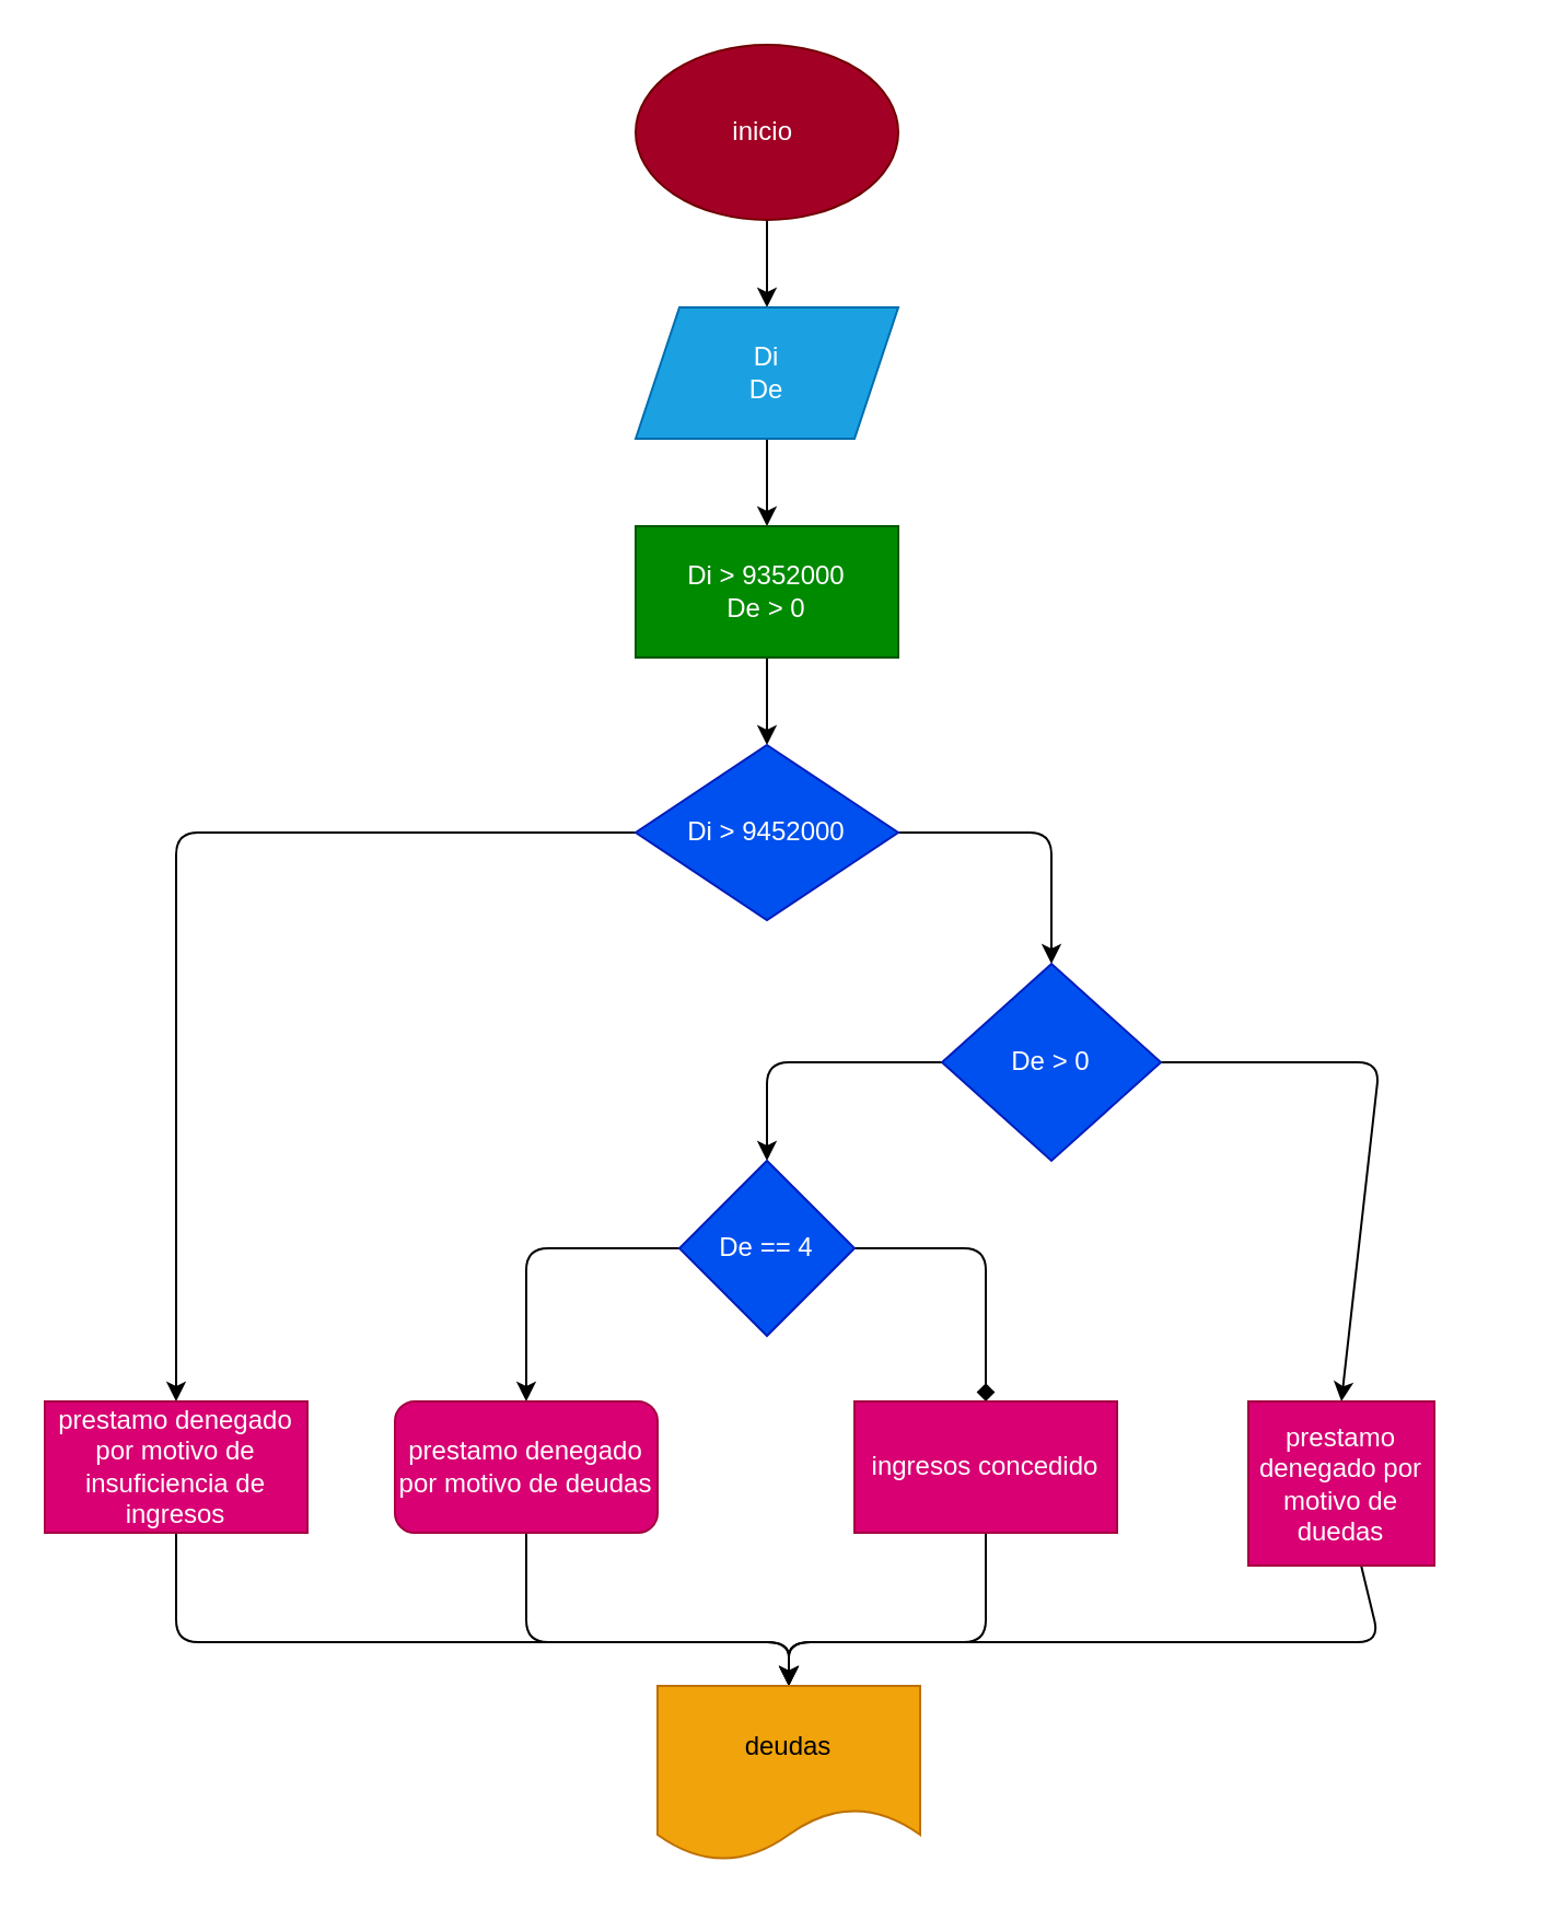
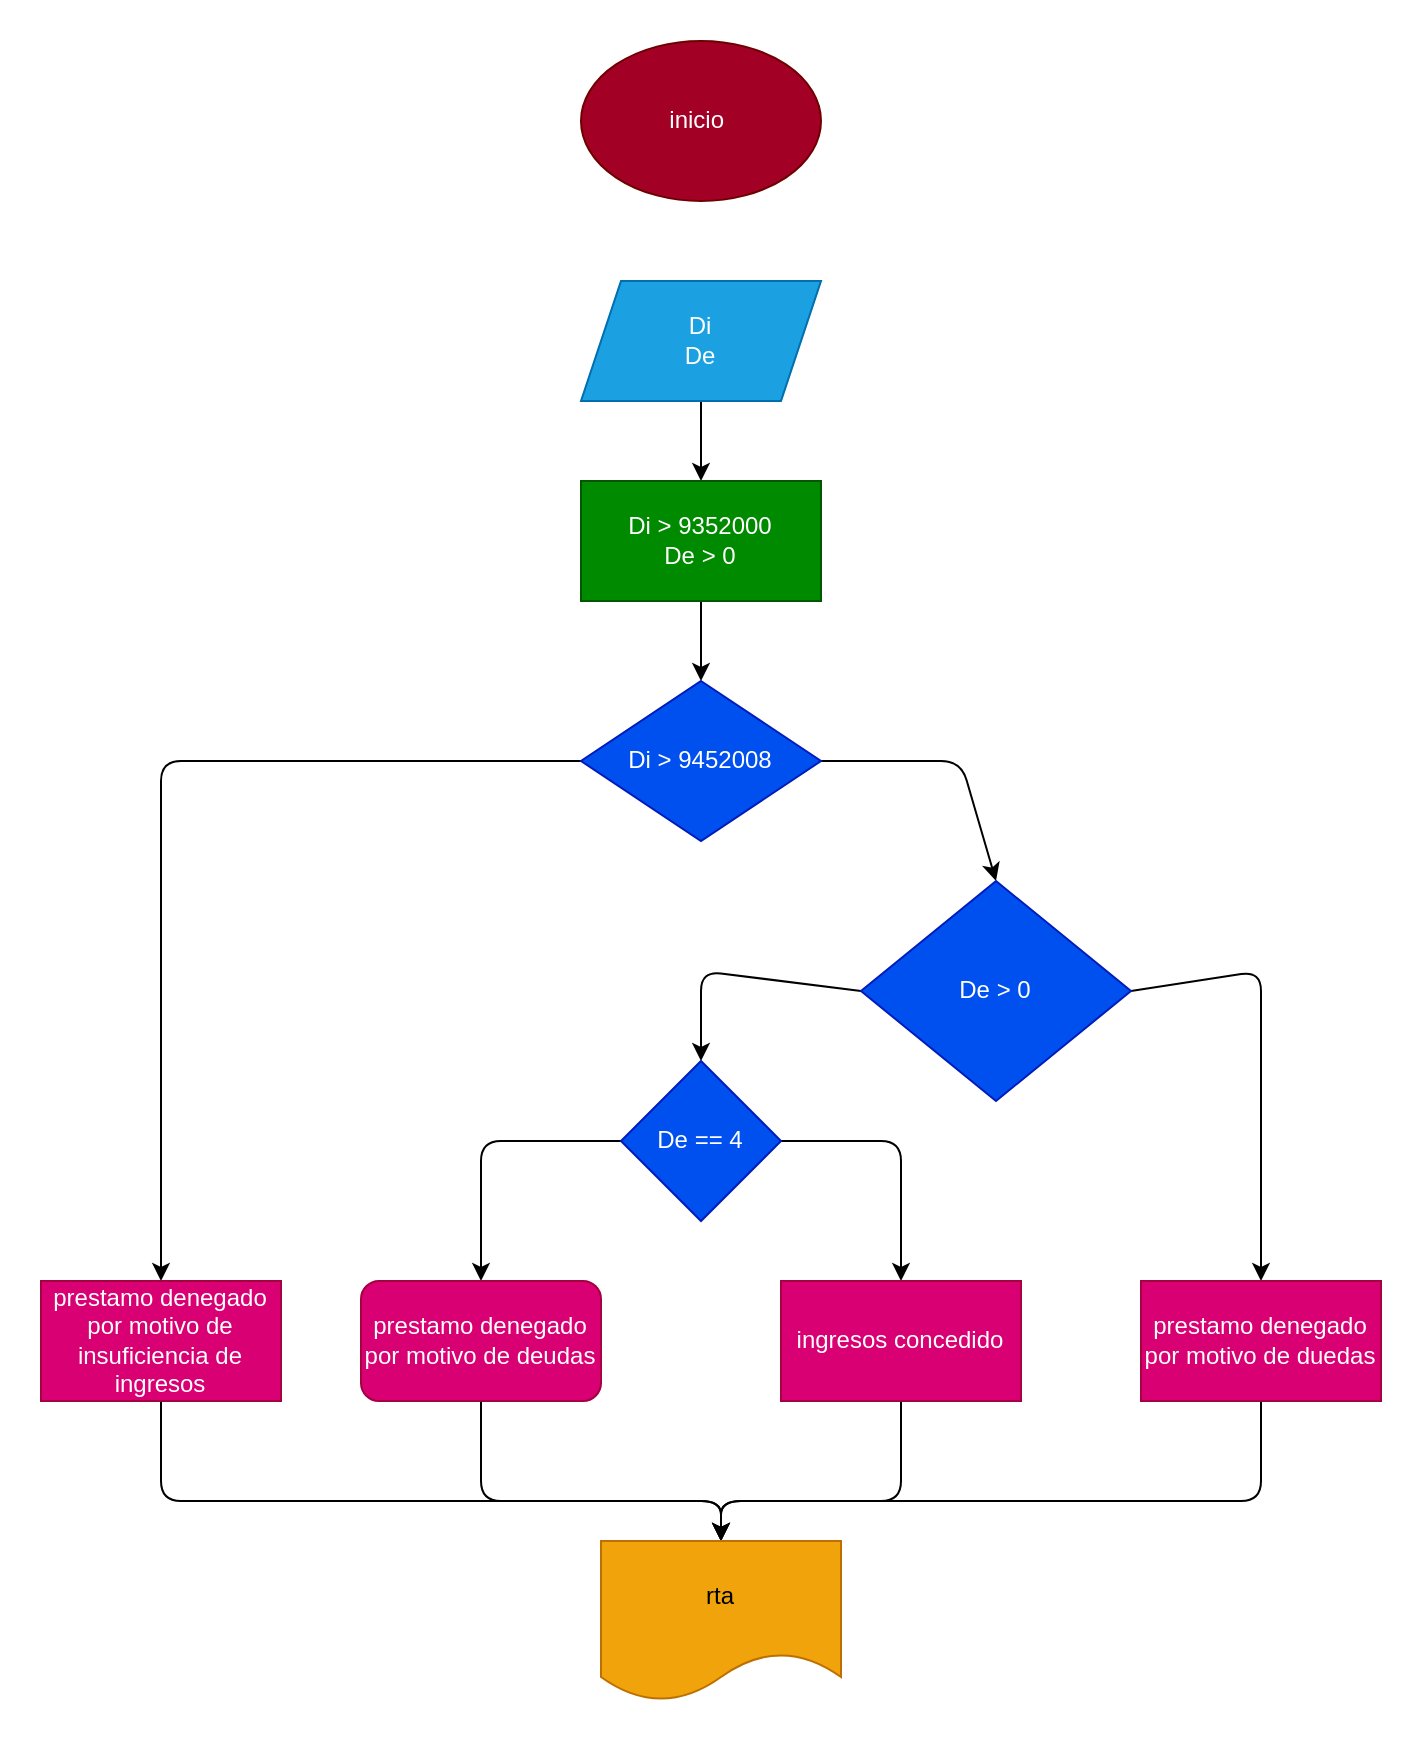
  <mxCell id="0" />
  <mxCell id="1" parent="0" />
- <mxCell id="2" value="" style="edgeStyle=none;html=1;" edge="1" parent="1" source="3" target="5"><mxGeometry relative="1" as="geometry" /></mxCell>
  <mxCell id="3" value="inicio&amp;nbsp;" style="ellipse;whiteSpace=wrap;html=1;fillColor=#a20025;fontColor=#ffffff;strokeColor=#6F0000;" vertex="1" parent="1"><mxGeometry x="290" y="20" width="120" height="80" as="geometry" /></mxCell>
  <mxCell id="4" value="" style="edgeStyle=none;html=1;" edge="1" parent="1" source="5" target="7"><mxGeometry relative="1" as="geometry" /></mxCell>
  <mxCell id="5" value="Di&lt;br&gt;De" style="shape=parallelogram;perimeter=parallelogramPerimeter;whiteSpace=wrap;html=1;fixedSize=1;fillColor=#1ba1e2;fontColor=#ffffff;strokeColor=#006EAF;" vertex="1" parent="1"><mxGeometry x="290" y="140" width="120" height="60" as="geometry" /></mxCell>
  <mxCell id="6" value="" style="edgeStyle=none;html=1;" edge="1" parent="1" source="7" target="10"><mxGeometry relative="1" as="geometry" /></mxCell>
  <mxCell id="7" value="Di &amp;gt; 9352000&lt;br&gt;De &amp;gt; 0" style="whiteSpace=wrap;html=1;fillColor=#008a00;fontColor=#ffffff;strokeColor=#005700;" vertex="1" parent="1"><mxGeometry x="290" y="240" width="120" height="60" as="geometry" /></mxCell>
  <mxCell id="8" value="" style="edgeStyle=none;html=1;exitX=1;exitY=0.5;exitDx=0;exitDy=0;entryX=0.5;entryY=0;entryDx=0;entryDy=0;" edge="1" parent="1" source="10" target="13"><mxGeometry relative="1" as="geometry"><Array as="points"><mxPoint x="480" y="380" /></Array></mxGeometry></mxCell>
  <mxCell id="9" value="" style="edgeStyle=none;html=1;exitX=0;exitY=0.5;exitDx=0;exitDy=0;" edge="1" parent="1" source="10" target="24"><mxGeometry relative="1" as="geometry"><Array as="points"><mxPoint x="80" y="380" /><mxPoint x="80" y="490" /></Array></mxGeometry></mxCell>
- <mxCell id="10" value="Di &amp;gt; 9452000" style="rhombus;whiteSpace=wrap;html=1;fillColor=#0050ef;fontColor=#ffffff;strokeColor=#001DBC;" vertex="1" parent="1"><mxGeometry x="290" y="340" width="120" height="80" as="geometry" /></mxCell>
+ <mxCell id="10" value="Di &amp;gt; 9452008" style="rhombus;whiteSpace=wrap;html=1;fillColor=#0050ef;fontColor=#ffffff;strokeColor=#001DBC;" vertex="1" parent="1"><mxGeometry x="290" y="340" width="120" height="80" as="geometry" /></mxCell>
  <mxCell id="11" value="" style="edgeStyle=none;html=1;exitX=1;exitY=0.5;exitDx=0;exitDy=0;entryX=0.5;entryY=0;entryDx=0;entryDy=0;" edge="1" parent="1" source="13" target="15"><mxGeometry relative="1" as="geometry"><Array as="points"><mxPoint x="630" y="485" /></Array></mxGeometry></mxCell>
  <mxCell id="12" value="" style="edgeStyle=none;html=1;exitX=0;exitY=0.5;exitDx=0;exitDy=0;entryX=0.5;entryY=0;entryDx=0;entryDy=0;" edge="1" parent="1" source="13" target="18"><mxGeometry relative="1" as="geometry"><mxPoint x="350" y="570" as="targetPoint" /><Array as="points"><mxPoint x="350" y="485" /></Array></mxGeometry></mxCell>
- <mxCell id="13" value="De &amp;gt; 0" style="rhombus;whiteSpace=wrap;html=1;fillColor=#0050ef;fontColor=#ffffff;strokeColor=#001DBC;" vertex="1" parent="1"><mxGeometry x="430" y="440" width="100" height="90" as="geometry" /></mxCell>
+ <mxCell id="13" value="De &amp;gt; 0" style="rhombus;whiteSpace=wrap;html=1;fillColor=#0050ef;fontColor=#ffffff;strokeColor=#001DBC;" vertex="1" parent="1"><mxGeometry x="430" y="440" width="135" height="110" as="geometry" /></mxCell>
  <mxCell id="14" style="edgeStyle=none;html=1;entryX=0.5;entryY=0;entryDx=0;entryDy=0;" edge="1" parent="1" source="15" target="25"><mxGeometry relative="1" as="geometry"><Array as="points"><mxPoint x="630" y="750" /><mxPoint x="360" y="750" /></Array></mxGeometry></mxCell>
- <mxCell id="15" value="prestamo denegado por motivo de duedas" style="whiteSpace=wrap;html=1;fillColor=#d80073;fontColor=#ffffff;strokeColor=#A50040;" vertex="1" parent="1"><mxGeometry x="570" y="640" width="85" height="75" as="geometry" /></mxCell>
- <mxCell id="16" value="" style="edgeStyle=none;html=1;exitX=1;exitY=0.5;exitDx=0;exitDy=0;entryX=0.5;entryY=0;entryDx=0;entryDy=0;endArrow=diamond;" edge="1" parent="1" source="18" target="20"><mxGeometry relative="1" as="geometry"><Array as="points"><mxPoint x="450" y="570" /></Array></mxGeometry></mxCell>
+ <mxCell id="15" value="prestamo denegado por motivo de duedas" style="whiteSpace=wrap;html=1;fillColor=#d80073;fontColor=#ffffff;strokeColor=#A50040;" vertex="1" parent="1"><mxGeometry x="570" y="640" width="120" height="60" as="geometry" /></mxCell>
+ <mxCell id="16" value="" style="edgeStyle=none;html=1;exitX=1;exitY=0.5;exitDx=0;exitDy=0;entryX=0.5;entryY=0;entryDx=0;entryDy=0;" edge="1" parent="1" source="18" target="20"><mxGeometry relative="1" as="geometry"><Array as="points"><mxPoint x="450" y="570" /></Array></mxGeometry></mxCell>
  <mxCell id="17" style="edgeStyle=none;html=1;entryX=0.5;entryY=0;entryDx=0;entryDy=0;exitX=0;exitY=0.5;exitDx=0;exitDy=0;" edge="1" parent="1" source="18" target="22"><mxGeometry relative="1" as="geometry"><mxPoint x="240" y="640" as="targetPoint" /><Array as="points"><mxPoint x="240" y="570" /></Array></mxGeometry></mxCell>
  <mxCell id="18" value="De == 4" style="rhombus;whiteSpace=wrap;html=1;fillColor=#0050ef;fontColor=#ffffff;strokeColor=#001DBC;" vertex="1" parent="1"><mxGeometry x="310" y="530" width="80" height="80" as="geometry" /></mxCell>
  <mxCell id="19" style="edgeStyle=none;html=1;entryX=0.5;entryY=0;entryDx=0;entryDy=0;" edge="1" parent="1" source="20" target="25"><mxGeometry relative="1" as="geometry"><Array as="points"><mxPoint x="450" y="750" /><mxPoint x="360" y="750" /></Array></mxGeometry></mxCell>
  <mxCell id="20" value="ingresos concedido" style="whiteSpace=wrap;html=1;fillColor=#d80073;fontColor=#ffffff;strokeColor=#A50040;" vertex="1" parent="1"><mxGeometry x="390" y="640" width="120" height="60" as="geometry" /></mxCell>
  <mxCell id="21" style="edgeStyle=none;html=1;entryX=0.5;entryY=0;entryDx=0;entryDy=0;" edge="1" parent="1" source="22" target="25"><mxGeometry relative="1" as="geometry"><Array as="points"><mxPoint x="240" y="750" /><mxPoint x="360" y="750" /></Array></mxGeometry></mxCell>
  <mxCell id="22" value="prestamo denegado por motivo de deudas" style="whiteSpace=wrap;html=1;fillColor=#d80073;fontColor=#ffffff;strokeColor=#A50040;rounded=1;" vertex="1" parent="1"><mxGeometry x="180" y="640" width="120" height="60" as="geometry" /></mxCell>
  <mxCell id="23" style="edgeStyle=none;html=1;entryX=0.5;entryY=0;entryDx=0;entryDy=0;" edge="1" parent="1" source="24" target="25"><mxGeometry relative="1" as="geometry"><Array as="points"><mxPoint x="80" y="750" /><mxPoint x="360" y="750" /></Array></mxGeometry></mxCell>
  <mxCell id="24" value="prestamo denegado por motivo de insuficiencia de ingresos" style="whiteSpace=wrap;html=1;fillColor=#d80073;fontColor=#ffffff;strokeColor=#A50040;" vertex="1" parent="1"><mxGeometry x="20" y="640" width="120" height="60" as="geometry" /></mxCell>
- <mxCell id="25" value="deudas" style="shape=document;whiteSpace=wrap;html=1;boundedLbl=1;fillColor=#f0a30a;fontColor=#000000;strokeColor=#BD7000;" vertex="1" parent="1"><mxGeometry x="300" y="770" width="120" height="80" as="geometry" /></mxCell>
+ <mxCell id="25" value="rta" style="shape=document;whiteSpace=wrap;html=1;boundedLbl=1;fillColor=#f0a30a;fontColor=#000000;strokeColor=#BD7000;" vertex="1" parent="1"><mxGeometry x="300" y="770" width="120" height="80" as="geometry" /></mxCell>
